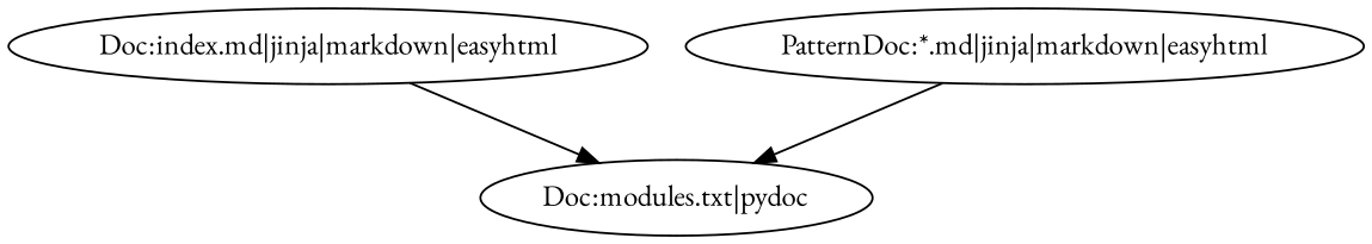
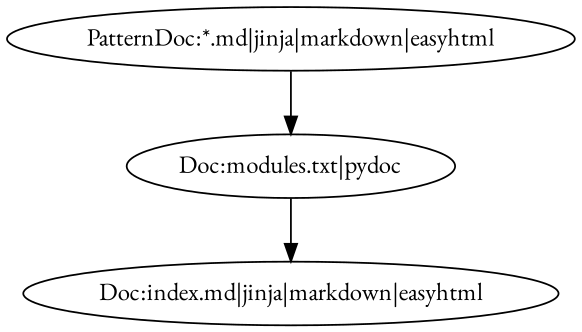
  digraph {
    fontname="EB Garamond"
    node [fontname="EB Garamond"]
    edge [fontname="EB Garamond"]
    "Doc:index.md|jinja|markdown|easyhtml"
    "Doc:modules.txt|pydoc"
    "PatternDoc:*.md|jinja|markdown|easyhtml"
-   "Doc:index.md|jinja|markdown|easyhtml" -> "Doc:modules.txt|pydoc"
+   "Doc:modules.txt|pydoc" -> "Doc:index.md|jinja|markdown|easyhtml"
    "PatternDoc:*.md|jinja|markdown|easyhtml" -> "Doc:modules.txt|pydoc"
  }
